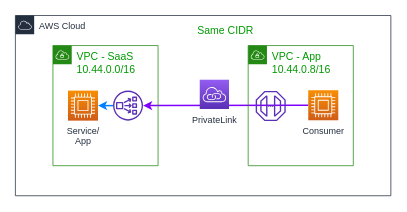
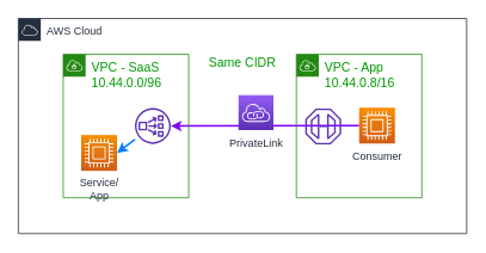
  <mxCell id="0" />
  <mxCell id="1" parent="0" />
  <mxCell id="2" value="AWS Cloud" style="points=[[0,0],[0.25,0],[0.5,0],[0.75,0],[1,0],[1,0.25],[1,0.5],[1,0.75],[1,1],[0.75,1],[0.5,1],[0.25,1],[0,1],[0,0.75],[0,0.5],[0,0.25]];outlineConnect=0;gradientColor=none;html=1;whiteSpace=wrap;fontSize=12;fontStyle=0;shape=mxgraph.aws4.group;grIcon=mxgraph.aws4.group_aws_cloud;strokeColor=#232F3E;fillColor=none;verticalAlign=top;align=left;spacingLeft=30;fontColor=#232F3E;dashed=0;" vertex="1" parent="1"><mxGeometry x="20" y="20" width="500" height="240" as="geometry" /></mxCell>
  <mxCell id="3" value="" style="endArrow=classic;html=1;strokeWidth=2;fontSize=14;fontColor=#007FFF;exitX=0;exitY=0.5;exitDx=0;exitDy=0;exitPerimeter=0;strokeColor=#7F00FF;" edge="1" parent="1" source="10" target="6"><mxGeometry width="50" height="50" relative="1" as="geometry"><mxPoint x="280" y="270" as="sourcePoint" /><mxPoint x="330" y="220" as="targetPoint" /></mxGeometry></mxCell>
  <mxCell id="4" value="&lt;font color=&quot;#009900&quot; style=&quot;font-size: 14px&quot;&gt;VPC - App&lt;br&gt;10.44.0.8/16&lt;br&gt;&lt;/font&gt;" style="points=[[0,0],[0.25,0],[0.5,0],[0.75,0],[1,0],[1,0.25],[1,0.5],[1,0.75],[1,1],[0.75,1],[0.5,1],[0.25,1],[0,1],[0,0.75],[0,0.5],[0,0.25]];outlineConnect=0;gradientColor=none;html=1;whiteSpace=wrap;fontSize=12;fontStyle=0;shape=mxgraph.aws4.group;grIcon=mxgraph.aws4.group_vpc;strokeColor=#248814;fillColor=none;verticalAlign=top;align=left;spacingLeft=30;fontColor=#AAB7B8;dashed=0;" vertex="1" parent="1"><mxGeometry x="330" y="60" width="140" height="160" as="geometry" /></mxCell>
- <mxCell id="5" value="&lt;font color=&quot;#009900&quot; style=&quot;font-size: 14px&quot;&gt;VPC - SaaS&lt;br&gt;10.44.0.0/16&lt;br&gt;&lt;/font&gt;" style="points=[[0,0],[0.25,0],[0.5,0],[0.75,0],[1,0],[1,0.25],[1,0.5],[1,0.75],[1,1],[0.75,1],[0.5,1],[0.25,1],[0,1],[0,0.75],[0,0.5],[0,0.25]];outlineConnect=0;gradientColor=none;html=1;whiteSpace=wrap;fontSize=12;fontStyle=0;shape=mxgraph.aws4.group;grIcon=mxgraph.aws4.group_vpc;strokeColor=#248814;fillColor=none;verticalAlign=top;align=left;spacingLeft=30;fontColor=#AAB7B8;dashed=0;" vertex="1" parent="1"><mxGeometry x="70" y="60" width="140" height="160" as="geometry" /></mxCell>
+ <mxCell id="5" value="&lt;font color=&quot;#009900&quot; style=&quot;font-size: 14px&quot;&gt;VPC - SaaS&lt;br&gt;10.44.0.0/96&lt;br&gt;&lt;/font&gt;" style="points=[[0,0],[0.25,0],[0.5,0],[0.75,0],[1,0],[1,0.25],[1,0.5],[1,0.75],[1,1],[0.75,1],[0.5,1],[0.25,1],[0,1],[0,0.75],[0,0.5],[0,0.25]];outlineConnect=0;gradientColor=none;html=1;whiteSpace=wrap;fontSize=12;fontStyle=0;shape=mxgraph.aws4.group;grIcon=mxgraph.aws4.group_vpc;strokeColor=#248814;fillColor=none;verticalAlign=top;align=left;spacingLeft=30;fontColor=#AAB7B8;dashed=0;" vertex="1" parent="1"><mxGeometry x="70" y="60" width="140" height="160" as="geometry" /></mxCell>
  <mxCell id="6" value="" style="outlineConnect=0;fontColor=#232F3E;gradientColor=none;fillColor=#5A30B5;strokeColor=none;dashed=0;verticalLabelPosition=bottom;verticalAlign=top;align=center;html=1;fontSize=12;fontStyle=0;aspect=fixed;pointerEvents=1;shape=mxgraph.aws4.network_load_balancer;" vertex="1" parent="1"><mxGeometry x="150" y="120" width="40" height="40" as="geometry" /></mxCell>
- <mxCell id="7" value="Service/&lt;br&gt;App" style="points=[[0,0,0],[0.25,0,0],[0.5,0,0],[0.75,0,0],[1,0,0],[0,1,0],[0.25,1,0],[0.5,1,0],[0.75,1,0],[1,1,0],[0,0.25,0],[0,0.5,0],[0,0.75,0],[1,0.25,0],[1,0.5,0],[1,0.75,0]];outlineConnect=0;fontColor=#232F3E;gradientColor=#F78E04;gradientDirection=north;fillColor=#D05C17;strokeColor=#ffffff;dashed=0;verticalLabelPosition=bottom;verticalAlign=top;align=center;html=1;fontSize=12;fontStyle=0;aspect=fixed;shape=mxgraph.aws4.resourceIcon;resIcon=mxgraph.aws4.compute;" vertex="1" parent="1"><mxGeometry x="90" y="120" width="40" height="40" as="geometry" /></mxCell>
+ <mxCell id="7" value="Service/&lt;br&gt;App" style="points=[[0,0,0],[0.25,0,0],[0.5,0,0],[0.75,0,0],[1,0,0],[0,1,0],[0.25,1,0],[0.5,1,0],[0.75,1,0],[1,1,0],[0,0.25,0],[0,0.5,0],[0,0.75,0],[1,0.25,0],[1,0.5,0],[1,0.75,0]];outlineConnect=0;fontColor=#232F3E;gradientColor=#F78E04;gradientDirection=north;fillColor=#D05C17;strokeColor=#ffffff;dashed=0;verticalLabelPosition=bottom;verticalAlign=top;align=center;html=1;fontSize=12;fontStyle=0;aspect=fixed;shape=mxgraph.aws4.resourceIcon;resIcon=mxgraph.aws4.compute;" vertex="1" parent="1"><mxGeometry x="90" y="150" width="40" height="40" as="geometry" /></mxCell>
  <mxCell id="8" value="PrivateLink" style="points=[[0,0,0],[0.25,0,0],[0.5,0,0],[0.75,0,0],[1,0,0],[0,1,0],[0.25,1,0],[0.5,1,0],[0.75,1,0],[1,1,0],[0,0.25,0],[0,0.5,0],[0,0.75,0],[1,0.25,0],[1,0.5,0],[1,0.75,0]];outlineConnect=0;fontColor=#232F3E;gradientColor=#945DF2;gradientDirection=north;fillColor=#5A30B5;strokeColor=#ffffff;dashed=0;verticalLabelPosition=bottom;verticalAlign=top;align=center;html=1;fontSize=12;fontStyle=0;aspect=fixed;shape=mxgraph.aws4.resourceIcon;resIcon=mxgraph.aws4.vpc_privatelink;" vertex="1" parent="1"><mxGeometry x="265.5" y="105.5" width="39" height="39" as="geometry" /></mxCell>
  <mxCell id="9" value="" style="outlineConnect=0;fontColor=#232F3E;gradientColor=none;fillColor=#5A30B5;strokeColor=none;dashed=0;verticalLabelPosition=bottom;verticalAlign=top;align=center;html=1;fontSize=12;fontStyle=0;aspect=fixed;pointerEvents=1;shape=mxgraph.aws4.endpoint;" vertex="1" parent="1"><mxGeometry x="340" y="120.5" width="40" height="40" as="geometry" /></mxCell>
- <mxCell id="10" value="Consumer" style="points=[[0,0,0],[0.25,0,0],[0.5,0,0],[0.75,0,0],[1,0,0],[0,1,0],[0.25,1,0],[0.5,1,0],[0.75,1,0],[1,1,0],[0,0.25,0],[0,0.5,0],[0,0.75,0],[1,0.25,0],[1,0.5,0],[1,0.75,0]];outlineConnect=0;fontColor=#232F3E;gradientColor=#F78E04;gradientDirection=north;fillColor=#D05C17;strokeColor=#ffffff;dashed=0;verticalLabelPosition=bottom;verticalAlign=top;align=center;html=1;fontSize=12;fontStyle=0;aspect=fixed;shape=mxgraph.aws4.resourceIcon;resIcon=mxgraph.aws4.compute;" vertex="1" parent="1"><mxGeometry x="410" y="119.5" width="40" height="40" as="geometry" /></mxCell>
+ <mxCell id="10" value="Consumer" style="points=[[0,0,0],[0.25,0,0],[0.5,0,0],[0.75,0,0],[1,0,0],[0,1,0],[0.25,1,0],[0.5,1,0],[0.75,1,0],[1,1,0],[0,0.25,0],[0,0.5,0],[0,0.75,0],[1,0.25,0],[1,0.5,0],[1,0.75,0]];outlineConnect=0;fontColor=#232F3E;gradientColor=#F78E04;gradientDirection=north;fillColor=#D05C17;strokeColor=#ffffff;dashed=0;verticalLabelPosition=bottom;verticalAlign=top;align=center;html=1;fontSize=12;fontStyle=0;aspect=fixed;shape=mxgraph.aws4.resourceIcon;resIcon=mxgraph.aws4.compute;" vertex="1" parent="1"><mxGeometry x="400" y="119.5" width="40" height="40" as="geometry" /></mxCell>
  <mxCell id="11" value="" style="endArrow=classic;html=1;strokeWidth=2;fontSize=14;fontColor=#007FFF;entryX=1;entryY=0.5;entryDx=0;entryDy=0;entryPerimeter=0;strokeColor=#007FFF;" edge="1" parent="1" source="6" target="7"><mxGeometry width="50" height="50" relative="1" as="geometry"><mxPoint x="280" y="270" as="sourcePoint" /><mxPoint x="330" y="220" as="targetPoint" /></mxGeometry></mxCell>
- <mxCell id="12" value="Same CIDR" style="text;html=1;strokeColor=none;fillColor=none;align=center;verticalAlign=middle;whiteSpace=wrap;rounded=0;fontSize=14;fontColor=#009900;" vertex="1" parent="1"><mxGeometry x="260" y="30" width="80" height="20" as="geometry" /></mxCell>
+ <mxCell id="12" value="Same CIDR" style="text;html=1;strokeColor=none;fillColor=none;align=center;verticalAlign=middle;whiteSpace=wrap;rounded=0;fontSize=14;fontColor=#009900;" vertex="1" parent="1"><mxGeometry x="230" y="60" width="80" height="20" as="geometry" /></mxCell>
